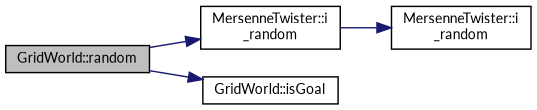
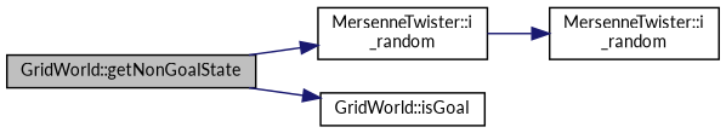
  digraph {
    rankdir=LR
    fontname=Lato
    node [color=black fontname=Lato fontsize=10 shape=record]
    edge [color=midnightblue fontname=Lato fontsize=10 labelfontname=Helvetica labelfontsize=10 style=solid]
-   n1 [fillcolor=grey75 fontcolor=black height=0.2 label="GridWorld::random" style=filled width=0.4]
+   n1 [fillcolor=grey75 fontcolor=black height=0.2 label="GridWorld::getNonGoalState" style=filled width=0.4]
    n2 [height=0.2 label="MersenneTwister::i\l_random" width=0.4]
    n3 [height=0.2 label="GridWorld::isGoal" width=0.4]
    n4 [height=0.2 label="MersenneTwister::i\l_random" width=0.4]
    n1 -> n2
    n1 -> n3
    n2 -> n4
  }
